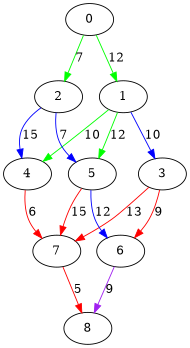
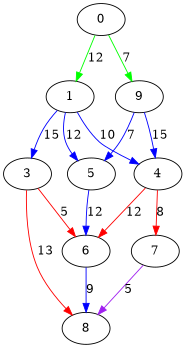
  digraph {
    edge [color=blue]
    0
    1
-   2
+   2 [label=9]
    3
    4
    5
    6
    7
    8
    0 -> 1 [color=green label=12]
    0 -> 2 [color=green label=7]
-   1 -> 3 [label=10]
-   1 -> 4 [color=green label=10]
-   1 -> 5 [color=green label=12]
+   1 -> 3 [label=15]
+   1 -> 4 [label=10]
+   1 -> 5 [label=12]
    2 -> 4 [label=15]
    2 -> 5 [label=7]
-   3 -> 6 [color=red label=9]
-   3 -> 7 [color=red label=13]
-   4 -> 7 [color=red label=6]
+   3 -> 6 [color=red label=5]
+   3 -> 8 [color=red label=13]
+   4 -> 6 [color=red label=12]
+   4 -> 7 [color=red label=8]
    5 -> 6 [label=12]
-   5 -> 7 [color=red label=15]
-   6 -> 8 [color=purple label=9]
-   7 -> 8 [color=red label=5]
+   6 -> 8 [label=9]
+   7 -> 8 [color=purple label=5]
  }
